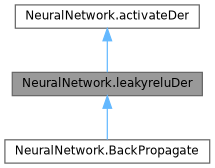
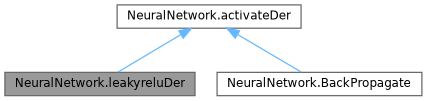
  digraph {
    rankdir=TB
    node [color=grey40 fillcolor=white fontname=Helvetica fontsize=10 shape=box style=filled]
    edge [color=steelblue1 dir=back fontname=Helvetica fontsize=10 labelfontname=Helvetica labelfontsize=10 style=solid]
    n1 [color=gray40 fillcolor=grey60 fontcolor=black height=0.2 label="NeuralNetwork.leakyreluDer" width=0.4]
    n2 [height=0.2 label="NeuralNetwork.activateDer" width=0.4]
    n3 [height=0.2 label="NeuralNetwork.BackPropagate" width=0.4]
    n2 -> n1
-   n1 -> n3
+   n2 -> n3
  }
